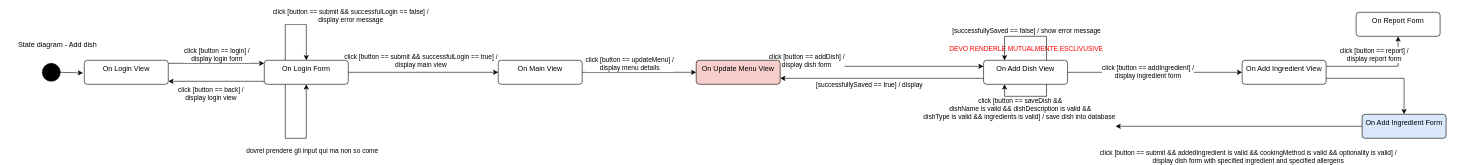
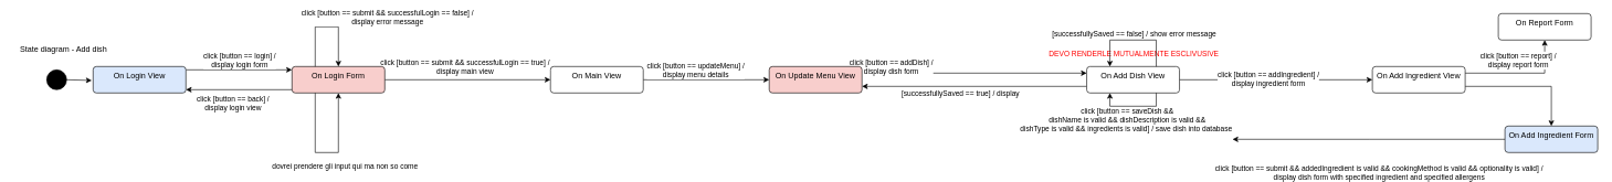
  <mxCell id="0" />
  <mxCell id="1" parent="0" />
  <mxCell id="2" value="" style="ellipse;fillColor=strokeColor;html=1;" vertex="1" parent="1"><mxGeometry x="70" y="105" width="30" height="30" as="geometry" /></mxCell>
  <mxCell id="3" value="" style="edgeStyle=orthogonalEdgeStyle;rounded=0;orthogonalLoop=1;jettySize=auto;html=1;exitX=1;exitY=0.5;exitDx=0;exitDy=0;" edge="1" parent="1"><mxGeometry relative="1" as="geometry"><mxPoint x="280" y="105" as="sourcePoint" /><mxPoint x="440" y="105" as="targetPoint" /></mxGeometry></mxCell>
  <mxCell id="4" value="click [button == login] /&lt;br style=&quot;border-color: var(--border-color);&quot;&gt;&lt;span style=&quot;border-color: var(--border-color);&quot;&gt;display login form&lt;/span&gt;" style="edgeLabel;html=1;align=center;verticalAlign=middle;resizable=0;points=[];labelBackgroundColor=default;" vertex="1" connectable="0" parent="3"><mxGeometry x="-0.071" relative="1" as="geometry"><mxPoint x="6" y="-15" as="offset" /></mxGeometry></mxCell>
- <mxCell id="5" value="On Login View" style="html=1;align=center;verticalAlign=top;rounded=1;absoluteArcSize=1;arcSize=10;dashed=0;whiteSpace=wrap;" vertex="1" parent="1"><mxGeometry x="140" y="100" width="140" height="40" as="geometry" /></mxCell>
+ <mxCell id="5" value="On Login View" style="html=1;align=center;verticalAlign=top;rounded=1;absoluteArcSize=1;arcSize=10;dashed=0;whiteSpace=wrap;fillColor=#dae8fc;" vertex="1" parent="1"><mxGeometry x="140" y="100" width="140" height="40" as="geometry" /></mxCell>
  <mxCell id="6" value="" style="edgeStyle=orthogonalEdgeStyle;rounded=0;orthogonalLoop=1;jettySize=auto;html=1;entryX=0;entryY=0.25;entryDx=0;entryDy=0;exitX=1;exitY=0.25;exitDx=0;exitDy=0;" edge="1" parent="1" source="8" target="15"><mxGeometry relative="1" as="geometry" /></mxCell>
  <mxCell id="7" value="click [button == addDish] /&lt;br style=&quot;border-color: var(--border-color);&quot;&gt;display dish form" style="edgeLabel;html=1;align=center;verticalAlign=middle;resizable=0;points=[];" vertex="1" connectable="0" parent="6"><mxGeometry x="-0.212" relative="1" as="geometry"><mxPoint x="-91" y="-10" as="offset" /></mxGeometry></mxCell>
  <mxCell id="8" value="On Update Menu View" style="html=1;align=center;verticalAlign=top;rounded=1;absoluteArcSize=1;arcSize=10;dashed=0;whiteSpace=wrap;fillColor=#f8cecc;" vertex="1" parent="1"><mxGeometry x="1160" y="100" width="140" height="40" as="geometry" /></mxCell>
  <mxCell id="9" value="" style="edgeStyle=none;orthogonalLoop=1;jettySize=auto;html=1;rounded=0;exitX=1;exitY=0.5;exitDx=0;exitDy=0;entryX=-0.015;entryY=0.526;entryDx=0;entryDy=0;entryPerimeter=0;" edge="1" parent="1" source="2" target="5"><mxGeometry width="100" relative="1" as="geometry"><mxPoint x="60" y="160" as="sourcePoint" /><mxPoint x="160" y="160" as="targetPoint" /><Array as="points" /></mxGeometry></mxCell>
  <mxCell id="10" value="" style="edgeStyle=orthogonalEdgeStyle;rounded=0;orthogonalLoop=1;jettySize=auto;html=1;entryX=0;entryY=0.5;entryDx=0;entryDy=0;exitX=1;exitY=0.5;exitDx=0;exitDy=0;" edge="1" parent="1" source="15" target="19"><mxGeometry relative="1" as="geometry"><mxPoint x="2020" y="60" as="sourcePoint" /></mxGeometry></mxCell>
  <mxCell id="11" value="click [button == addIngredient] /&lt;br style=&quot;border-color: var(--border-color);&quot;&gt;display ingredient form" style="edgeLabel;html=1;align=center;verticalAlign=middle;resizable=0;points=[];" vertex="1" connectable="0" parent="10"><mxGeometry x="-0.086" y="2" relative="1" as="geometry"><mxPoint as="offset" /></mxGeometry></mxCell>
  <mxCell id="12" value="" style="edgeStyle=orthogonalEdgeStyle;rounded=0;orthogonalLoop=1;jettySize=auto;html=1;entryX=1;entryY=0.75;entryDx=0;entryDy=0;exitX=0;exitY=0.75;exitDx=0;exitDy=0;" edge="1" parent="1" source="15" target="8"><mxGeometry relative="1" as="geometry"><mxPoint x="1890" y="360" as="sourcePoint" /></mxGeometry></mxCell>
  <mxCell id="13" value="[successfullySaved == true] / display&amp;nbsp;" style="edgeLabel;html=1;align=center;verticalAlign=middle;resizable=0;points=[];" vertex="1" connectable="0" parent="12"><mxGeometry x="0.068" y="-2" relative="1" as="geometry"><mxPoint x="-9" y="12" as="offset" /></mxGeometry></mxCell>
  <mxCell id="14" value="&lt;font color=&quot;#ff0000&quot;&gt;DEVO RENDERLE MUTUALMENTE ESCLIVUSIVE&lt;/font&gt;" style="edgeLabel;html=1;align=center;verticalAlign=middle;resizable=0;points=[];" vertex="1" connectable="0" parent="12"><mxGeometry x="-0.654" relative="1" as="geometry"><mxPoint x="129" y="-50" as="offset" /></mxGeometry></mxCell>
  <mxCell id="15" value="On Add Dish View" style="html=1;align=center;verticalAlign=top;rounded=1;absoluteArcSize=1;arcSize=10;dashed=0;whiteSpace=wrap;" vertex="1" parent="1"><mxGeometry x="1639" y="100" width="140" height="40" as="geometry" /></mxCell>
  <mxCell id="16" value="" style="edgeStyle=orthogonalEdgeStyle;rounded=0;orthogonalLoop=1;jettySize=auto;html=1;exitX=1;exitY=0.75;exitDx=0;exitDy=0;" edge="1" parent="1" source="19" target="23"><mxGeometry relative="1" as="geometry" /></mxCell>
  <mxCell id="17" value="" style="edgeStyle=orthogonalEdgeStyle;rounded=0;orthogonalLoop=1;jettySize=auto;html=1;exitX=1;exitY=0.25;exitDx=0;exitDy=0;" edge="1" parent="1" source="19" target="20"><mxGeometry relative="1" as="geometry" /></mxCell>
  <mxCell id="18" value="click [button == report] /&lt;br&gt;display report form" style="edgeLabel;html=1;align=center;verticalAlign=middle;resizable=0;points=[];" vertex="1" connectable="0" parent="17"><mxGeometry x="-0.144" y="1" relative="1" as="geometry"><mxPoint x="6" y="-19" as="offset" /></mxGeometry></mxCell>
  <mxCell id="19" value="On Add Ingredient View" style="html=1;align=center;verticalAlign=top;rounded=1;absoluteArcSize=1;arcSize=10;dashed=0;whiteSpace=wrap;" vertex="1" parent="1"><mxGeometry x="2070" y="100" width="140" height="40" as="geometry" /></mxCell>
  <mxCell id="20" value="On Report Form" style="html=1;align=center;verticalAlign=top;rounded=1;absoluteArcSize=1;arcSize=10;dashed=0;whiteSpace=wrap;" vertex="1" parent="1"><mxGeometry x="2260" y="20" width="140" height="40" as="geometry" /></mxCell>
  <mxCell id="21" value="" style="edgeStyle=orthogonalEdgeStyle;rounded=0;orthogonalLoop=1;jettySize=auto;html=1;" edge="1" parent="1" source="23"><mxGeometry relative="1" as="geometry"><mxPoint x="1859" y="210" as="targetPoint" /></mxGeometry></mxCell>
  <mxCell id="22" value="click [button == submit &amp;amp;&amp;amp; addedIngredient is valid &amp;amp;&amp;amp; cookingMethod is valid &amp;amp;&amp;amp; optionality is valid] /&lt;br style=&quot;border-color: var(--border-color);&quot;&gt;display dish form with specified ingredient and specified allergens" style="edgeLabel;html=1;align=center;verticalAlign=middle;resizable=0;points=[];" vertex="1" connectable="0" parent="21"><mxGeometry x="-0.702" y="2" relative="1" as="geometry"><mxPoint x="-130" y="48" as="offset" /></mxGeometry></mxCell>
  <mxCell id="23" value="On Add Ingredient Form" style="html=1;align=center;verticalAlign=top;rounded=1;absoluteArcSize=1;arcSize=10;dashed=0;whiteSpace=wrap;fillColor=#dae8fc;" vertex="1" parent="1"><mxGeometry x="2270" y="190" width="140" height="40" as="geometry" /></mxCell>
  <mxCell id="24" value="" style="edgeStyle=orthogonalEdgeStyle;rounded=0;orthogonalLoop=1;jettySize=auto;html=1;entryX=0;entryY=0.5;entryDx=0;entryDy=0;" edge="1" parent="1" source="26" target="8"><mxGeometry relative="1" as="geometry" /></mxCell>
  <mxCell id="25" value="click [button == updateMenu] /&lt;br style=&quot;border-color: var(--border-color);&quot;&gt;display menu details" style="edgeLabel;html=1;align=center;verticalAlign=middle;resizable=0;points=[];" vertex="1" connectable="0" parent="24"><mxGeometry x="0.015" relative="1" as="geometry"><mxPoint x="-18" y="-15" as="offset" /></mxGeometry></mxCell>
  <mxCell id="26" value="On Main View" style="html=1;align=center;verticalAlign=top;rounded=1;absoluteArcSize=1;arcSize=10;dashed=0;whiteSpace=wrap;" vertex="1" parent="1"><mxGeometry x="830" y="100" width="140" height="40" as="geometry" /></mxCell>
  <mxCell id="27" value="" style="edgeStyle=orthogonalEdgeStyle;rounded=0;orthogonalLoop=1;jettySize=auto;html=1;exitX=1;exitY=0.5;exitDx=0;exitDy=0;" edge="1" parent="1" source="29" target="26"><mxGeometry relative="1" as="geometry"><mxPoint x="725.1" y="120" as="sourcePoint" /></mxGeometry></mxCell>
  <mxCell id="28" value="click [button == submit &amp;amp;&amp;amp; successfulLogin == true] /&lt;br&gt;display main view" style="edgeLabel;html=1;align=center;verticalAlign=middle;resizable=0;points=[];" vertex="1" connectable="0" parent="27"><mxGeometry x="-0.029" y="2" relative="1" as="geometry"><mxPoint x="-1" y="-18" as="offset" /></mxGeometry></mxCell>
- <mxCell id="29" value="On Login Form" style="html=1;align=center;verticalAlign=top;rounded=1;absoluteArcSize=1;arcSize=10;dashed=0;whiteSpace=wrap;" vertex="1" parent="1"><mxGeometry x="440.05" y="100" width="140" height="40" as="geometry" /></mxCell>
+ <mxCell id="29" value="On Login Form" style="html=1;align=center;verticalAlign=top;rounded=1;absoluteArcSize=1;arcSize=10;dashed=0;whiteSpace=wrap;fillColor=#f8cecc;" vertex="1" parent="1"><mxGeometry x="440.05" y="100" width="140" height="40" as="geometry" /></mxCell>
  <mxCell id="30" value="State diagram - Add dish" style="text;html=1;align=center;verticalAlign=middle;resizable=0;points=[];autosize=1;strokeColor=none;fillColor=none;" vertex="1" parent="1"><mxGeometry x="20" y="60" width="150" height="30" as="geometry" /></mxCell>
  <mxCell id="31" value="" style="edgeStyle=elbowEdgeStyle;rounded=0;orthogonalLoop=1;jettySize=auto;html=1;exitX=0.25;exitY=0;exitDx=0;exitDy=0;entryX=0.5;entryY=0;entryDx=0;entryDy=0;elbow=vertical;" edge="1" parent="1" source="29" target="29"><mxGeometry relative="1" as="geometry"><mxPoint x="630.05" y="110" as="sourcePoint" /><mxPoint x="600.05" y="150" as="targetPoint" /><Array as="points"><mxPoint x="490" y="40" /></Array></mxGeometry></mxCell>
  <mxCell id="32" value="click [button == submit &amp;amp;&amp;amp; successfulLogin == false] /&lt;br style=&quot;border-color: var(--border-color);&quot;&gt;display error message" style="edgeLabel;html=1;align=center;verticalAlign=middle;resizable=0;points=[];" vertex="1" connectable="0" parent="31"><mxGeometry x="-0.022" y="-2" relative="1" as="geometry"><mxPoint x="92" y="-17" as="offset" /></mxGeometry></mxCell>
  <mxCell id="33" value="" style="edgeStyle=orthogonalEdgeStyle;rounded=0;orthogonalLoop=1;jettySize=auto;html=1;exitX=0;exitY=0.25;exitDx=0;exitDy=0;entryX=1;entryY=0.25;entryDx=0;entryDy=0;" edge="1" parent="1"><mxGeometry relative="1" as="geometry"><mxPoint x="440.05" y="135" as="sourcePoint" /><mxPoint x="280" y="135" as="targetPoint" /></mxGeometry></mxCell>
  <mxCell id="34" value="click [button == back] /&lt;br style=&quot;border-color: var(--border-color);&quot;&gt;display login view" style="edgeLabel;html=1;align=center;verticalAlign=middle;resizable=0;points=[];" vertex="1" connectable="0" parent="33"><mxGeometry x="0.157" y="1" relative="1" as="geometry"><mxPoint x="3" y="19" as="offset" /></mxGeometry></mxCell>
  <mxCell id="35" value="" style="edgeStyle=elbowEdgeStyle;rounded=0;orthogonalLoop=1;jettySize=auto;html=1;exitX=0.25;exitY=1;exitDx=0;exitDy=0;entryX=0.5;entryY=1;entryDx=0;entryDy=0;elbow=vertical;" edge="1" parent="1" source="29" target="29"><mxGeometry relative="1" as="geometry"><mxPoint x="492.55" y="290" as="sourcePoint" /><mxPoint x="527.55" y="290" as="targetPoint" /><Array as="points"><mxPoint x="507.55" y="230" /></Array></mxGeometry></mxCell>
  <mxCell id="36" value="dovrei prendere gli input qui ma non so come" style="edgeLabel;html=1;align=center;verticalAlign=middle;resizable=0;points=[];" vertex="1" connectable="0" parent="35"><mxGeometry x="0.069" relative="1" as="geometry"><mxPoint x="19" y="20" as="offset" /></mxGeometry></mxCell>
  <mxCell id="37" value="" style="edgeStyle=orthogonalEdgeStyle;rounded=0;orthogonalLoop=1;jettySize=auto;html=1;entryX=0.25;entryY=1;entryDx=0;entryDy=0;exitX=0.75;exitY=1;exitDx=0;exitDy=0;" edge="1" parent="1" source="15" target="15"><mxGeometry relative="1" as="geometry"><mxPoint x="1718" y="190" as="sourcePoint" /><mxPoint x="1379" y="190" as="targetPoint" /></mxGeometry></mxCell>
  <mxCell id="38" value="click [button == saveDish &amp;amp;&amp;amp; &lt;br&gt;dishName is valid &amp;amp;&amp;amp; dishDescription is valid &amp;amp;&amp;amp; &lt;br&gt;dishType is valid &amp;amp;&amp;amp; ingredients is valid] / save dish into database&amp;nbsp;" style="edgeLabel;html=1;align=center;verticalAlign=middle;resizable=0;points=[];" vertex="1" connectable="0" parent="37"><mxGeometry x="0.068" y="-2" relative="1" as="geometry"><mxPoint x="-6" y="22" as="offset" /></mxGeometry></mxCell>
  <mxCell id="39" value="" style="edgeStyle=elbowEdgeStyle;rounded=0;orthogonalLoop=1;jettySize=auto;html=1;entryX=0.25;entryY=0;entryDx=0;entryDy=0;exitX=0.75;exitY=0;exitDx=0;exitDy=0;" edge="1" parent="1" source="15" target="15"><mxGeometry relative="1" as="geometry"><mxPoint x="1729" y="-40" as="sourcePoint" /><mxPoint x="1659" y="-40" as="targetPoint" /><Array as="points"><mxPoint x="1709" y="60" /></Array></mxGeometry></mxCell>
  <mxCell id="40" value="[successfullySaved == false] / show error message&amp;nbsp;" style="edgeLabel;html=1;align=center;verticalAlign=middle;resizable=0;points=[];" vertex="1" connectable="0" parent="39"><mxGeometry x="0.068" y="-2" relative="1" as="geometry"><mxPoint x="7" y="-8" as="offset" /></mxGeometry></mxCell>
